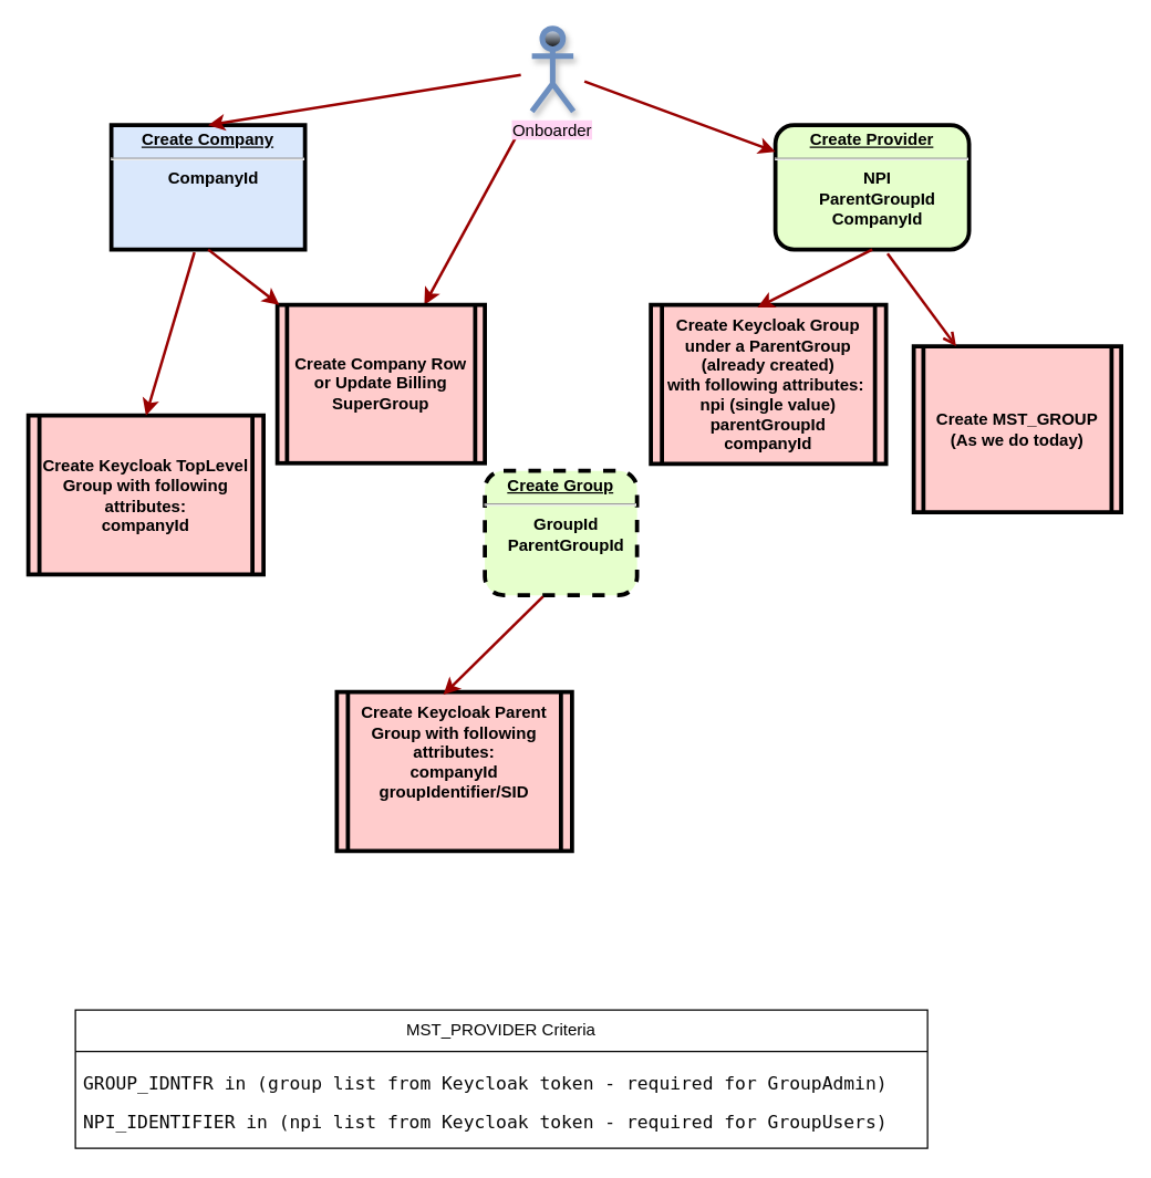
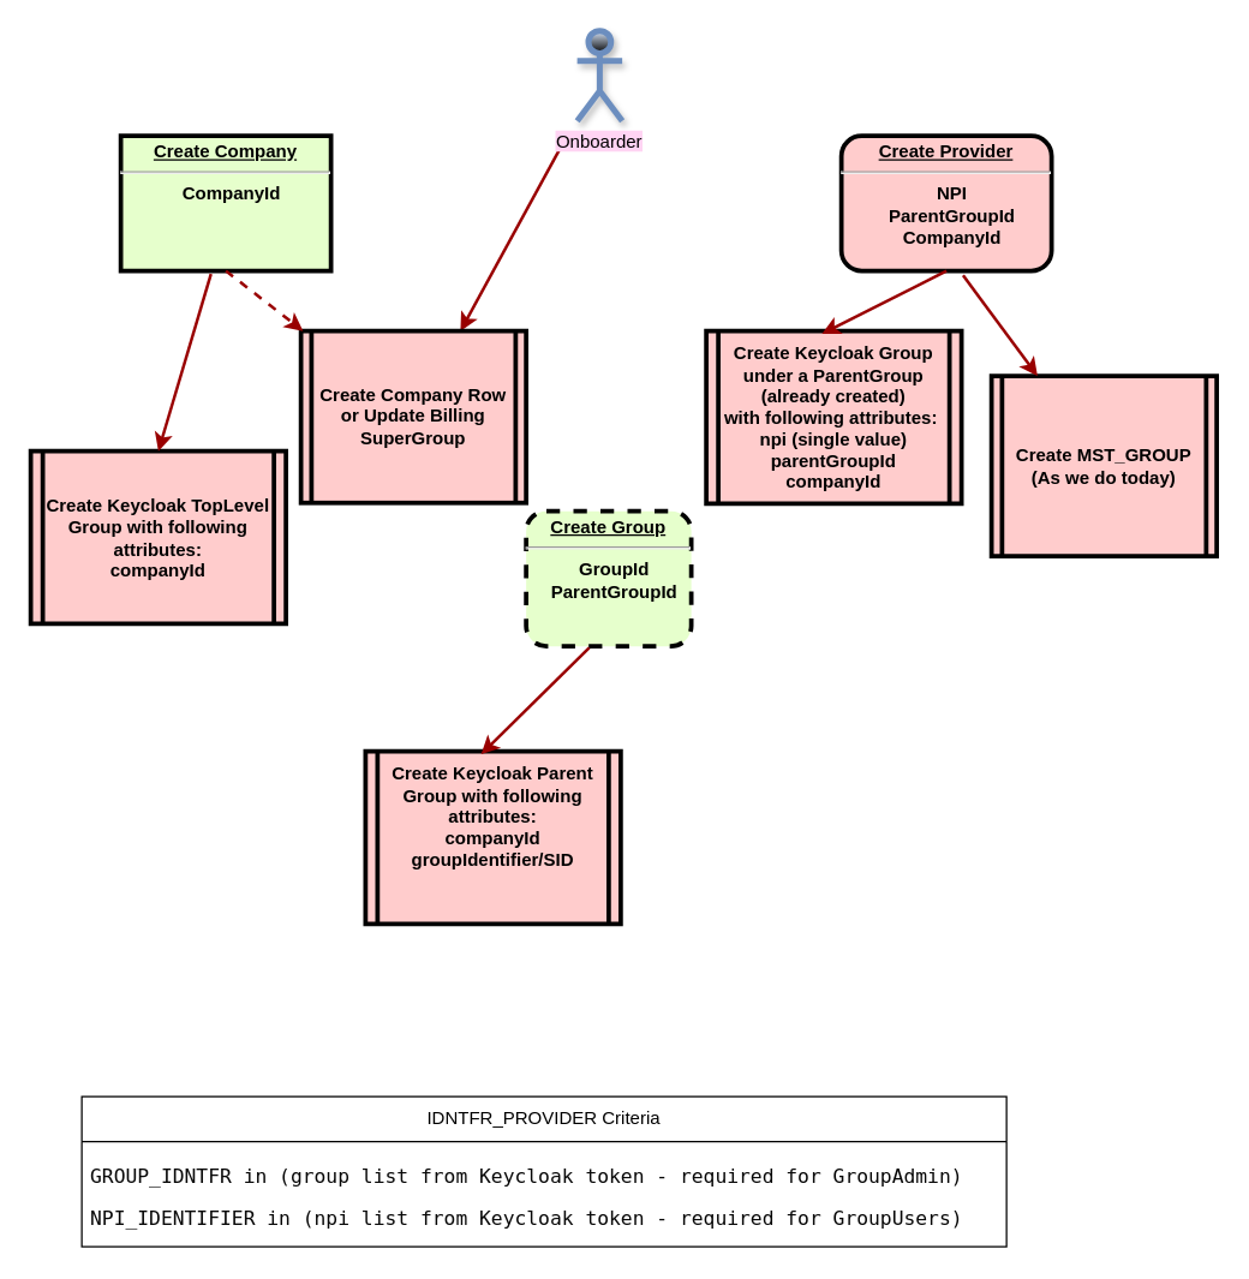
  <mxCell id="0" />
  <mxCell id="1" parent="0" />
  <mxCell id="2" value="Create MST_GROUP&#10;(As we do today)" style="shape=process;whiteSpace=wrap;align=center;verticalAlign=middle;size=0.048;fontStyle=1;strokeWidth=3;fillColor=#FFCCCC" parent="1" vertex="1"><mxGeometry x="660" y="250" width="150" height="120" as="geometry" /></mxCell>
  <mxCell id="3" value="" style="edgeStyle=none;noEdgeStyle=1;strokeColor=#990000;strokeWidth=2;" parent="1" source="18" target="15" edge="1"><mxGeometry width="100" height="100" relative="1" as="geometry"><mxPoint x="280" y="150" as="sourcePoint" /><mxPoint x="287.104" y="196" as="targetPoint" /></mxGeometry></mxCell>
  <mxCell id="4" value="&lt;p style=&quot;margin: 0px; margin-top: 4px; text-align: center; text-decoration: underline;&quot;&gt;&lt;strong&gt;Create Group&lt;br&gt;&lt;/strong&gt;&lt;/p&gt;&lt;hr&gt;&lt;p style=&quot;margin: 0px; margin-left: 8px;&quot;&gt;GroupId&lt;/p&gt;&lt;p style=&quot;margin: 0px; margin-left: 8px;&quot;&gt;ParentGroupId&lt;/p&gt;" style="verticalAlign=middle;align=center;overflow=fill;fontSize=12;fontFamily=Helvetica;html=1;rounded=1;fontStyle=1;strokeWidth=3;fillColor=#E6FFCC;dashed=1;" parent="1" vertex="1"><mxGeometry x="350" y="340" width="110" height="90" as="geometry" /></mxCell>
- <mxCell id="5" value="&lt;p style=&quot;margin: 0px; margin-top: 4px; text-align: center; text-decoration: underline;&quot;&gt;&lt;strong&gt;Create Company&lt;br&gt;&lt;/strong&gt;&lt;/p&gt;&lt;hr&gt;&lt;p style=&quot;margin: 0px; margin-left: 8px;&quot;&gt;CompanyId&lt;/p&gt;" style="verticalAlign=middle;align=center;overflow=fill;fontSize=12;fontFamily=Helvetica;html=1;rounded=1;fontStyle=1;strokeWidth=3;fillColor=#dae8fc;arcSize=0;" vertex="1" parent="1"><mxGeometry x="80" y="90" width="140" height="90" as="geometry" /></mxCell>
- <mxCell id="6" value="&lt;p style=&quot;margin: 0px; margin-top: 4px; text-align: center; text-decoration: underline;&quot;&gt;&lt;strong&gt;Create Provider&lt;br&gt;&lt;/strong&gt;&lt;/p&gt;&lt;hr&gt;&lt;p style=&quot;margin: 0px; margin-left: 8px;&quot;&gt;NPI&lt;/p&gt;&lt;p style=&quot;margin: 0px; margin-left: 8px;&quot;&gt;ParentGroupId&lt;/p&gt;&lt;p style=&quot;margin: 0px; margin-left: 8px;&quot;&gt;CompanyId&lt;/p&gt;" style="verticalAlign=middle;align=center;overflow=fill;fontSize=12;fontFamily=Helvetica;html=1;rounded=1;fontStyle=1;strokeWidth=3;fillColor=#E6FFCC" vertex="1" parent="1"><mxGeometry x="560" y="90" width="140" height="90" as="geometry" /></mxCell>
- <mxCell id="7" value="" style="edgeStyle=none;noEdgeStyle=1;strokeColor=#990000;strokeWidth=2;entryX=0.5;entryY=0;entryDx=0;entryDy=0;" edge="1" parent="1" source="18" target="5"><mxGeometry width="100" height="100" relative="1" as="geometry"><mxPoint x="281" y="50" as="sourcePoint" /><mxPoint x="281" y="130" as="targetPoint" /><Array as="points" /></mxGeometry></mxCell>
- <mxCell id="8" value="" style="edgeStyle=none;noEdgeStyle=1;strokeColor=#990000;strokeWidth=2;" edge="1" parent="1" source="18" target="6"><mxGeometry width="100" height="100" relative="1" as="geometry"><mxPoint x="281" y="50" as="sourcePoint" /><mxPoint x="105" y="130" as="targetPoint" /><Array as="points" /></mxGeometry></mxCell>
+ <mxCell id="5" value="&lt;p style=&quot;margin: 0px; margin-top: 4px; text-align: center; text-decoration: underline;&quot;&gt;&lt;strong&gt;Create Company&lt;br&gt;&lt;/strong&gt;&lt;/p&gt;&lt;hr&gt;&lt;p style=&quot;margin: 0px; margin-left: 8px;&quot;&gt;CompanyId&lt;/p&gt;" style="verticalAlign=middle;align=center;overflow=fill;fontSize=12;fontFamily=Helvetica;html=1;rounded=1;fontStyle=1;strokeWidth=3;fillColor=#E6FFCC;arcSize=0;" vertex="1" parent="1"><mxGeometry x="80" y="90" width="140" height="90" as="geometry" /></mxCell>
+ <mxCell id="6" value="&lt;p style=&quot;margin: 0px; margin-top: 4px; text-align: center; text-decoration: underline;&quot;&gt;&lt;strong&gt;Create Provider&lt;br&gt;&lt;/strong&gt;&lt;/p&gt;&lt;hr&gt;&lt;p style=&quot;margin: 0px; margin-left: 8px;&quot;&gt;NPI&lt;/p&gt;&lt;p style=&quot;margin: 0px; margin-left: 8px;&quot;&gt;ParentGroupId&lt;/p&gt;&lt;p style=&quot;margin: 0px; margin-left: 8px;&quot;&gt;CompanyId&lt;/p&gt;" style="verticalAlign=middle;align=center;overflow=fill;fontSize=12;fontFamily=Helvetica;html=1;rounded=1;fontStyle=1;strokeWidth=3;fillColor=#ffcccc;" vertex="1" parent="1"><mxGeometry x="560" y="90" width="140" height="90" as="geometry" /></mxCell>
  <mxCell id="9" value="Create Keycloak Group under a ParentGroup (already created)&#10;with following attributes: &#10;npi (single value)&#10;parentGroupId&#10;companyId" style="shape=process;whiteSpace=wrap;align=center;verticalAlign=middle;size=0.048;fontStyle=1;strokeWidth=3;fillColor=#FFCCCC" vertex="1" parent="1"><mxGeometry x="470" y="220" width="170" height="115" as="geometry" /></mxCell>
  <mxCell id="10" value="" style="edgeStyle=none;noEdgeStyle=1;strokeColor=#990000;strokeWidth=2;entryX=0.453;entryY=0.017;entryDx=0;entryDy=0;exitX=0.5;exitY=1;exitDx=0;exitDy=0;entryPerimeter=0;" edge="1" parent="1" source="6" target="9"><mxGeometry width="100" height="100" relative="1" as="geometry"><mxPoint x="392" y="80" as="sourcePoint" /><mxPoint x="315" y="180" as="targetPoint" /></mxGeometry></mxCell>
- <mxCell id="11" value="" style="edgeStyle=none;noEdgeStyle=1;strokeColor=#990000;strokeWidth=2;exitX=0.579;exitY=1.033;exitDx=0;exitDy=0;exitPerimeter=0;endArrow=open;" edge="1" parent="1" source="6" target="2"><mxGeometry width="100" height="100" relative="1" as="geometry"><mxPoint x="640" y="210" as="sourcePoint" /><mxPoint x="527" y="267" as="targetPoint" /></mxGeometry></mxCell>
+ <mxCell id="11" value="" style="edgeStyle=none;noEdgeStyle=1;strokeColor=#990000;strokeWidth=2;exitX=0.579;exitY=1.033;exitDx=0;exitDy=0;exitPerimeter=0;" edge="1" parent="1" source="6" target="2"><mxGeometry width="100" height="100" relative="1" as="geometry"><mxPoint x="640" y="210" as="sourcePoint" /><mxPoint x="527" y="267" as="targetPoint" /></mxGeometry></mxCell>
  <mxCell id="12" value="Create Keycloak Parent Group with following attributes:&#10;companyId&#10;groupIdentifier/SID&#10;&#10;" style="shape=process;whiteSpace=wrap;align=center;verticalAlign=middle;size=0.048;fontStyle=1;strokeWidth=3;fillColor=#FFCCCC" vertex="1" parent="1"><mxGeometry x="243" y="500" width="170" height="115" as="geometry" /></mxCell>
  <mxCell id="13" value="" style="edgeStyle=none;noEdgeStyle=1;strokeColor=#990000;strokeWidth=2;entryX=0.453;entryY=0.017;entryDx=0;entryDy=0;exitX=0.382;exitY=1.011;exitDx=0;exitDy=0;entryPerimeter=0;exitPerimeter=0;" edge="1" parent="1" target="12" source="4"><mxGeometry width="100" height="100" relative="1" as="geometry"><mxPoint x="300" y="300" as="sourcePoint" /><mxPoint x="-15" y="280" as="targetPoint" /></mxGeometry></mxCell>
  <mxCell id="14" value="Create Keycloak TopLevel Group with following attributes:&#10;companyId" style="shape=process;whiteSpace=wrap;align=center;verticalAlign=middle;size=0.048;fontStyle=1;strokeWidth=3;fillColor=#FFCCCC" vertex="1" parent="1"><mxGeometry x="20" y="300" width="170" height="115" as="geometry" /></mxCell>
  <mxCell id="15" value="Create Company Row or Update Billing SuperGroup" style="shape=process;whiteSpace=wrap;align=center;verticalAlign=middle;size=0.048;fontStyle=1;strokeWidth=3;fillColor=#FFCCCC" vertex="1" parent="1"><mxGeometry x="200" y="220" width="150" height="114.5" as="geometry" /></mxCell>
  <mxCell id="16" value="" style="edgeStyle=none;noEdgeStyle=1;strokeColor=#990000;strokeWidth=2;entryX=0.5;entryY=0;entryDx=0;entryDy=0;exitX=0.429;exitY=1.022;exitDx=0;exitDy=0;exitPerimeter=0;" edge="1" parent="1" source="5" target="14"><mxGeometry width="100" height="100" relative="1" as="geometry"><mxPoint x="200" y="220" as="sourcePoint" /><mxPoint x="110" y="250" as="targetPoint" /><Array as="points" /></mxGeometry></mxCell>
- <mxCell id="17" value="" style="edgeStyle=none;noEdgeStyle=1;strokeColor=#990000;strokeWidth=2;exitX=0.5;exitY=1;exitDx=0;exitDy=0;" edge="1" parent="1" source="5" target="15"><mxGeometry width="100" height="100" relative="1" as="geometry"><mxPoint x="150" y="192" as="sourcePoint" /><mxPoint x="115" y="310" as="targetPoint" /><Array as="points" /></mxGeometry></mxCell>
+ <mxCell id="17" value="" style="edgeStyle=none;noEdgeStyle=1;strokeColor=#990000;strokeWidth=2;exitX=0.5;exitY=1;exitDx=0;exitDy=0;dashed=1;" edge="1" parent="1" source="5" target="15"><mxGeometry width="100" height="100" relative="1" as="geometry"><mxPoint x="150" y="192" as="sourcePoint" /><mxPoint x="115" y="310" as="targetPoint" /><Array as="points" /></mxGeometry></mxCell>
  <mxCell id="18" value="Onboarder" style="shape=umlActor;verticalLabelPosition=bottom;verticalAlign=top;html=1;outlineConnect=0;fillColor=#dae8fc;strokeColor=#6c8ebf;strokeWidth=4;perimeterSpacing=8;shadow=1;labelBackgroundColor=#FFD4F3;gradientColor=default;labelBorderColor=none;spacingTop=-3;spacing=5;spacingLeft=0;whiteSpace=wrap;" vertex="1" parent="1"><mxGeometry x="384" y="20" width="30" height="60" as="geometry" /></mxCell>
- <mxCell id="19" value="MST_PROVIDER Criteria" style="swimlane;fontStyle=0;childLayout=stackLayout;horizontal=1;startSize=30;horizontalStack=0;resizeParent=1;resizeParentMax=0;resizeLast=0;collapsible=1;marginBottom=0;whiteSpace=wrap;html=1;" vertex="1" parent="1"><mxGeometry x="54" y="730" width="616" height="100" as="geometry"><mxRectangle x="54" y="770" width="180" height="30" as="alternateBounds" /></mxGeometry></mxCell>
+ <mxCell id="19" value="IDNTFR_PROVIDER Criteria" style="swimlane;fontStyle=0;childLayout=stackLayout;horizontal=1;startSize=30;horizontalStack=0;resizeParent=1;resizeParentMax=0;resizeLast=0;collapsible=1;marginBottom=0;whiteSpace=wrap;html=1;" vertex="1" parent="1"><mxGeometry x="54" y="730" width="616" height="100" as="geometry"><mxRectangle x="54" y="770" width="180" height="30" as="alternateBounds" /></mxGeometry></mxCell>
  <mxCell id="20" value="&lt;div style=&quot;background-color:#ffffff;color:#080808&quot;&gt;&lt;pre style=&quot;font-family:'JetBrains Mono',monospace;font-size:9.8pt;&quot;&gt;&lt;pre style=&quot;border-color: var(--border-color); font-family: &amp;quot;JetBrains Mono&amp;quot;, monospace; font-size: 9.8pt;&quot;&gt;GROUP_IDNTFR in (group list from Keycloak token - required for GroupAdmin) &lt;/pre&gt;&lt;/pre&gt;&lt;pre style=&quot;font-family:'JetBrains Mono',monospace;font-size:9.8pt;&quot;&gt;NPI_IDENTIFIER in (npi list from Keycloak token - required for GroupUsers) &lt;/pre&gt;&lt;/div&gt;" style="text;strokeColor=none;fillColor=none;align=left;verticalAlign=middle;spacingLeft=4;spacingRight=4;overflow=hidden;points=[[0,0.5],[1,0.5]];portConstraint=eastwest;rotatable=0;whiteSpace=wrap;html=1;" vertex="1" parent="19"><mxGeometry y="30" width="616" height="70" as="geometry" /></mxCell>
